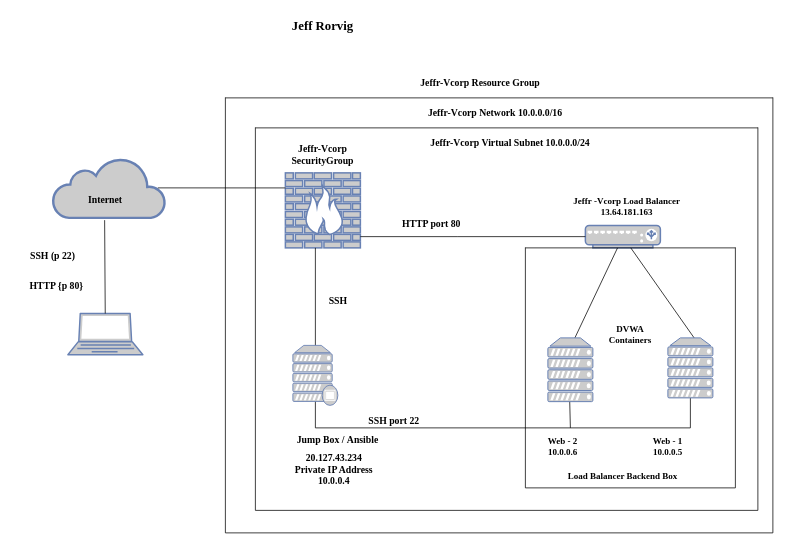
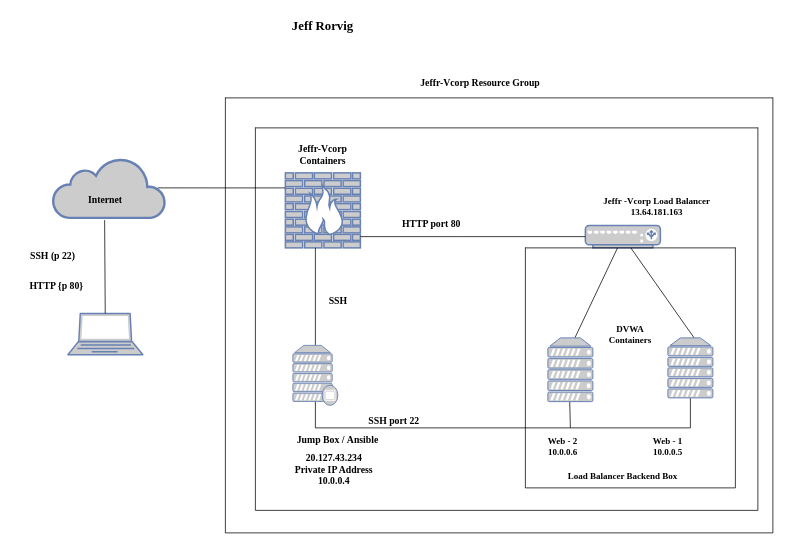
  <mxCell id="0" />
  <mxCell id="1" parent="0" />
  <mxCell id="2" value="" style="fontColor=#0066CC;verticalAlign=top;verticalLabelPosition=bottom;labelPosition=center;align=center;html=1;outlineConnect=0;fillColor=#CCCCCC;strokeColor=#6881B3;gradientColor=none;gradientDirection=north;strokeWidth=2;shape=mxgraph.networks.load_balancer;" vertex="1" parent="1"><mxGeometry x="780" y="300" width="100" height="30" as="geometry" /></mxCell>
- <mxCell id="3" value="&lt;b&gt;&lt;font&gt;Jeffr -Vcorp Load Balancer&lt;br&gt;13.64.181.163&lt;/font&gt;&lt;/b&gt;" style="text;html=1;align=center;verticalAlign=middle;resizable=0;points=[];autosize=1;strokeColor=none;fillColor=none;fontFamily=Verdana;" vertex="1" parent="1"><mxGeometry x="740" y="260" width="190" height="30" as="geometry" /></mxCell>
+ <mxCell id="3" value="&lt;b&gt;&lt;font&gt;Jeffr -Vcorp Load Balancer&lt;br&gt;13.64.181.163&lt;/font&gt;&lt;/b&gt;" style="text;html=1;align=center;verticalAlign=middle;resizable=0;points=[];autosize=1;strokeColor=none;fillColor=none;fontFamily=Verdana;" vertex="1" parent="1"><mxGeometry x="780" y="260" width="190" height="30" as="geometry" /></mxCell>
  <mxCell id="4" value="" style="endArrow=none;html=1;rounded=0;exitX=0.5;exitY=0;exitDx=0;exitDy=0;exitPerimeter=0;" edge="1" parent="1" target="2"><mxGeometry width="50" height="50" relative="1" as="geometry"><mxPoint x="925" y="450" as="sourcePoint" /><mxPoint x="480" y="330" as="targetPoint" /><Array as="points" /></mxGeometry></mxCell>
  <mxCell id="5" value="" style="endArrow=none;html=1;rounded=0;exitX=0.5;exitY=0;exitDx=0;exitDy=0;exitPerimeter=0;" edge="1" parent="1" target="2"><mxGeometry width="50" height="50" relative="1" as="geometry"><mxPoint x="766" y="450" as="sourcePoint" /><mxPoint x="470" y="340" as="targetPoint" /></mxGeometry></mxCell>
  <mxCell id="6" value="&lt;h4&gt;&lt;font&gt;Web - 1&lt;br&gt;&lt;/font&gt;&lt;font&gt;10.0.0.5&lt;/font&gt;&lt;/h4&gt;" style="text;html=1;strokeColor=none;fillColor=none;align=center;verticalAlign=middle;whiteSpace=wrap;rounded=0;fontFamily=Verdana;" vertex="1" parent="1"><mxGeometry x="845" y="580" width="90" height="30" as="geometry" /></mxCell>
  <mxCell id="7" value="DVWA&lt;br&gt;Containers" style="text;html=1;strokeColor=none;fillColor=none;align=center;verticalAlign=middle;whiteSpace=wrap;rounded=0;fontFamily=Verdana;fontStyle=1" vertex="1" parent="1"><mxGeometry x="810" y="430" width="60" height="30" as="geometry" /></mxCell>
  <mxCell id="8" value="Web - 2&lt;br&gt;10.0.0.6&lt;br&gt;" style="text;html=1;strokeColor=none;fillColor=none;align=center;verticalAlign=middle;whiteSpace=wrap;rounded=0;fontFamily=Verdana;fontStyle=1" vertex="1" parent="1"><mxGeometry x="720" y="580" width="60" height="30" as="geometry" /></mxCell>
  <mxCell id="9" value="" style="fontColor=#0066CC;verticalAlign=top;verticalLabelPosition=bottom;labelPosition=center;align=center;html=1;outlineConnect=0;fillColor=#CCCCCC;strokeColor=#6881B3;gradientColor=none;gradientDirection=north;strokeWidth=2;shape=mxgraph.networks.firewall;fontFamily=Verdana;" vertex="1" parent="1"><mxGeometry x="380" y="230" width="100" height="100" as="geometry" /></mxCell>
  <mxCell id="10" value="" style="html=1;outlineConnect=0;fillColor=#CCCCCC;strokeColor=#6881B3;gradientColor=none;gradientDirection=north;strokeWidth=2;shape=mxgraph.networks.cloud;fontColor=#ffffff;fontFamily=Verdana;" vertex="1" parent="1"><mxGeometry x="70" y="210" width="150" height="80" as="geometry" /></mxCell>
  <mxCell id="11" value="" style="fontColor=#0066CC;verticalAlign=top;verticalLabelPosition=bottom;labelPosition=center;align=center;html=1;outlineConnect=0;fillColor=#CCCCCC;strokeColor=#6881B3;gradientColor=none;gradientDirection=north;strokeWidth=2;shape=mxgraph.networks.laptop;fontFamily=Verdana;" vertex="1" parent="1"><mxGeometry x="90" y="417.5" width="100" height="55" as="geometry" /></mxCell>
  <mxCell id="12" value="" style="endArrow=none;html=1;rounded=0;fontFamily=Verdana;" edge="1" parent="1" source="21"><mxGeometry width="50" height="50" relative="1" as="geometry"><mxPoint x="415" y="450" as="sourcePoint" /><mxPoint x="420" y="330" as="targetPoint" /></mxGeometry></mxCell>
  <mxCell id="13" value="" style="shape=partialRectangle;whiteSpace=wrap;html=1;bottom=1;right=1;left=1;top=0;fillColor=none;routingCenterX=-0.5;fontFamily=Verdana;" vertex="1" parent="1"><mxGeometry x="420" y="530" width="500" height="40" as="geometry" /></mxCell>
  <mxCell id="14" value="" style="endArrow=none;html=1;rounded=0;fontFamily=Verdana;elbow=vertical;entryX=0.678;entryY=0;entryDx=0;entryDy=0;entryPerimeter=0;" edge="1" parent="1" target="13"><mxGeometry width="50" height="50" relative="1" as="geometry"><mxPoint x="760" y="570" as="sourcePoint" /><mxPoint x="730" y="520" as="targetPoint" /></mxGeometry></mxCell>
  <mxCell id="15" value="Load Balancer Backend Box" style="text;html=1;strokeColor=none;fillColor=none;align=center;verticalAlign=middle;whiteSpace=wrap;rounded=0;fontFamily=Verdana;fontStyle=1" vertex="1" parent="1"><mxGeometry x="730" y="620" width="200" height="30" as="geometry" /></mxCell>
  <mxCell id="16" value="" style="shape=partialRectangle;whiteSpace=wrap;html=1;bottom=1;right=1;left=1;top=0;fillColor=none;routingCenterX=-0.5;fontFamily=Verdana;" vertex="1" parent="1"><mxGeometry x="700" y="330" width="280" height="320" as="geometry" /></mxCell>
  <mxCell id="17" value="" style="endArrow=none;html=1;rounded=0;fontFamily=Verdana;elbow=vertical;entryX=1;entryY=0;entryDx=0;entryDy=0;exitX=0;exitY=0;exitDx=0;exitDy=0;" edge="1" parent="1" source="16" target="16"><mxGeometry width="50" height="50" relative="1" as="geometry"><mxPoint x="660" y="450" as="sourcePoint" /><mxPoint x="710" y="400" as="targetPoint" /></mxGeometry></mxCell>
  <mxCell id="18" value="" style="fontColor=#0066CC;verticalAlign=top;verticalLabelPosition=bottom;labelPosition=center;align=center;html=1;outlineConnect=0;fillColor=#CCCCCC;strokeColor=#6881B3;gradientColor=none;gradientDirection=north;strokeWidth=2;shape=mxgraph.networks.server;fontFamily=Verdana;" vertex="1" parent="1"><mxGeometry x="730" y="450" width="60" height="85" as="geometry" /></mxCell>
  <mxCell id="19" value="" style="fontColor=#0066CC;verticalAlign=top;verticalLabelPosition=bottom;labelPosition=center;align=center;html=1;outlineConnect=0;fillColor=#CCCCCC;strokeColor=#6881B3;gradientColor=none;gradientDirection=north;strokeWidth=2;shape=mxgraph.networks.server;fontFamily=Verdana;" vertex="1" parent="1"><mxGeometry x="890" y="450" width="60" height="80" as="geometry" /></mxCell>
  <mxCell id="20" value="SSH port 22" style="text;html=1;strokeColor=none;fillColor=none;align=center;verticalAlign=middle;whiteSpace=wrap;rounded=0;fontFamily=Verdana;fontStyle=1;fontSize=13;" vertex="1" parent="1"><mxGeometry x="480" y="550" width="90" height="20" as="geometry" /></mxCell>
  <mxCell id="21" value="" style="fontColor=#0066CC;verticalAlign=top;verticalLabelPosition=bottom;labelPosition=center;align=center;html=1;outlineConnect=0;fillColor=#CCCCCC;strokeColor=#6881B3;gradientColor=none;gradientDirection=north;strokeWidth=2;shape=mxgraph.networks.proxy_server;fontFamily=Verdana;fontSize=13;" vertex="1" parent="1"><mxGeometry x="390" y="460" width="60" height="80" as="geometry" /></mxCell>
  <mxCell id="22" value="Jump Box /&amp;nbsp;Ansible" style="text;html=1;strokeColor=none;fillColor=none;align=center;verticalAlign=middle;whiteSpace=wrap;rounded=0;fontFamily=Verdana;fontSize=13;fontStyle=1" vertex="1" parent="1"><mxGeometry x="370" y="570" width="160" height="30" as="geometry" /></mxCell>
  <mxCell id="23" value="20.127.43.234&lt;br&gt;Private IP Address&lt;br&gt;10.0.0.4" style="text;html=1;strokeColor=none;fillColor=none;align=center;verticalAlign=middle;whiteSpace=wrap;rounded=0;fontFamily=Verdana;fontSize=13;fontStyle=1" vertex="1" parent="1"><mxGeometry x="370" y="600" width="150" height="50" as="geometry" /></mxCell>
  <mxCell id="24" value="" style="endArrow=none;html=1;rounded=0;fontFamily=Verdana;fontSize=13;elbow=vertical;entryX=0;entryY=0.5;entryDx=0;entryDy=0;entryPerimeter=0;startArrow=none;" edge="1" parent="1" target="2"><mxGeometry width="50" height="50" relative="1" as="geometry"><mxPoint x="610" y="315" as="sourcePoint" /><mxPoint x="700" y="320" as="targetPoint" /></mxGeometry></mxCell>
  <mxCell id="25" value="" style="endArrow=none;html=1;rounded=0;fontFamily=Verdana;fontSize=13;elbow=vertical;" edge="1" parent="1"><mxGeometry width="50" height="50" relative="1" as="geometry"><mxPoint x="480" y="315" as="sourcePoint" /><mxPoint x="610" y="315" as="targetPoint" /></mxGeometry></mxCell>
  <mxCell id="26" value="HTTP port 80" style="text;html=1;strokeColor=none;fillColor=none;align=center;verticalAlign=middle;whiteSpace=wrap;rounded=0;fontFamily=Verdana;fontSize=13;fontStyle=1" vertex="1" parent="1"><mxGeometry x="490" y="290" width="170" height="15" as="geometry" /></mxCell>
- <mxCell id="27" value="Jeffr-Vcorp SecurityGroup" style="text;html=1;strokeColor=none;fillColor=none;align=center;verticalAlign=middle;whiteSpace=wrap;rounded=0;fontFamily=Verdana;fontSize=13;fontStyle=1" vertex="1" parent="1"><mxGeometry x="365" y="190" width="130" height="30" as="geometry" /></mxCell>
+ <mxCell id="27" value="Jeffr-Vcorp Containers" style="text;html=1;strokeColor=none;fillColor=none;align=center;verticalAlign=middle;whiteSpace=wrap;rounded=0;fontFamily=Verdana;fontSize=13;fontStyle=1" vertex="1" parent="1"><mxGeometry x="365" y="190" width="130" height="30" as="geometry" /></mxCell>
  <mxCell id="28" value="SSH" style="text;html=1;strokeColor=none;fillColor=none;align=center;verticalAlign=middle;whiteSpace=wrap;rounded=0;fontFamily=Verdana;fontSize=13;fontStyle=1" vertex="1" parent="1"><mxGeometry x="432.5" y="390" width="35" height="20" as="geometry" /></mxCell>
  <mxCell id="29" value="" style="shape=partialRectangle;whiteSpace=wrap;html=1;bottom=1;right=1;left=1;top=0;fillColor=none;routingCenterX=-0.5;fontFamily=Verdana;fontSize=13;" vertex="1" parent="1"><mxGeometry x="340" y="170" width="670" height="510" as="geometry" /></mxCell>
  <mxCell id="30" value="" style="endArrow=none;html=1;rounded=0;fontFamily=Verdana;fontSize=13;elbow=vertical;entryX=1;entryY=0;entryDx=0;entryDy=0;exitX=0;exitY=0;exitDx=0;exitDy=0;" edge="1" parent="1" source="29" target="29"><mxGeometry width="50" height="50" relative="1" as="geometry"><mxPoint x="620" y="350" as="sourcePoint" /><mxPoint x="670" y="300" as="targetPoint" /></mxGeometry></mxCell>
- <mxCell id="31" value="Jeffr-Vcorp Virtual Subnet 10.0.0.0/24" style="text;html=1;strokeColor=none;fillColor=none;align=center;verticalAlign=middle;whiteSpace=wrap;rounded=0;fontFamily=Verdana;fontSize=13;fontStyle=1" vertex="1" parent="1"><mxGeometry x="530" y="180" width="300" height="20" as="geometry" /></mxCell>
  <mxCell id="32" value="" style="shape=partialRectangle;whiteSpace=wrap;html=1;bottom=1;right=1;left=1;top=0;fillColor=none;routingCenterX=-0.5;fontFamily=Verdana;fontSize=13;" vertex="1" parent="1"><mxGeometry x="300" y="130" width="730" height="580" as="geometry" /></mxCell>
  <mxCell id="33" value="" style="endArrow=none;html=1;rounded=0;fontFamily=Verdana;fontSize=13;elbow=vertical;entryX=1;entryY=0;entryDx=0;entryDy=0;exitX=0;exitY=0;exitDx=0;exitDy=0;" edge="1" parent="1" source="32" target="32"><mxGeometry width="50" height="50" relative="1" as="geometry"><mxPoint x="620" y="420" as="sourcePoint" /><mxPoint x="670" y="370" as="targetPoint" /></mxGeometry></mxCell>
  <mxCell id="34" value="Jeffr-Vcorp Resource Group" style="text;html=1;strokeColor=none;fillColor=none;align=center;verticalAlign=middle;whiteSpace=wrap;rounded=0;fontFamily=Verdana;fontSize=13;fontStyle=1" vertex="1" parent="1"><mxGeometry x="500" y="100" width="280" height="20" as="geometry" /></mxCell>
- <mxCell id="35" value="Jeffr-Vcorp Network 10.0.0.0/16" style="text;html=1;strokeColor=none;fillColor=none;align=center;verticalAlign=middle;whiteSpace=wrap;rounded=0;fontFamily=Verdana;fontSize=13;fontStyle=1" vertex="1" parent="1"><mxGeometry x="500" y="140" width="320" height="20" as="geometry" /></mxCell>
  <mxCell id="36" value="Internet" style="text;html=1;strokeColor=none;fillColor=none;align=center;verticalAlign=middle;whiteSpace=wrap;rounded=0;fontFamily=Verdana;fontSize=13;fontStyle=1" vertex="1" parent="1"><mxGeometry x="90" y="250" width="100" height="30" as="geometry" /></mxCell>
  <mxCell id="37" value="" style="endArrow=none;html=1;rounded=0;fontFamily=Verdana;fontSize=13;elbow=vertical;entryX=0.11;entryY=0.207;entryDx=0;entryDy=0;entryPerimeter=0;fontStyle=1" edge="1" parent="1" target="32"><mxGeometry width="50" height="50" relative="1" as="geometry"><mxPoint x="210" y="250" as="sourcePoint" /><mxPoint x="260" y="200" as="targetPoint" /></mxGeometry></mxCell>
  <mxCell id="38" value="" style="endArrow=none;html=1;rounded=0;fontFamily=Verdana;fontSize=13;elbow=vertical;entryX=0.46;entryY=1.038;entryDx=0;entryDy=0;entryPerimeter=0;fontStyle=1" edge="1" parent="1" source="11" target="10"><mxGeometry width="50" height="50" relative="1" as="geometry"><mxPoint x="-10" y="380" as="sourcePoint" /><mxPoint x="40" y="330" as="targetPoint" /></mxGeometry></mxCell>
  <mxCell id="39" value="SSH (p 22)" style="text;html=1;strokeColor=none;fillColor=none;align=center;verticalAlign=middle;whiteSpace=wrap;rounded=0;fontFamily=Verdana;fontSize=13;fontStyle=1" vertex="1" parent="1"><mxGeometry x="20" y="330" width="100" height="20" as="geometry" /></mxCell>
  <mxCell id="40" value="HTTP {p 80}" style="text;html=1;strokeColor=none;fillColor=none;align=center;verticalAlign=middle;whiteSpace=wrap;rounded=0;fontFamily=Verdana;fontSize=13;fontStyle=1" vertex="1" parent="1"><mxGeometry x="20" y="370" width="110" height="20" as="geometry" /></mxCell>
  <mxCell id="41" value="Jeff Rorvig" style="text;html=1;strokeColor=none;fillColor=none;align=center;verticalAlign=middle;whiteSpace=wrap;rounded=0;fontFamily=Verdana;fontSize=17;fontStyle=1" vertex="1" parent="1"><mxGeometry x="310" y="20" width="240" height="30" as="geometry" /></mxCell>
